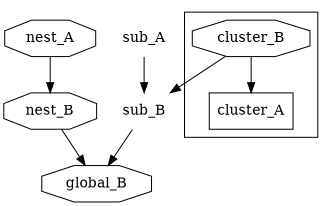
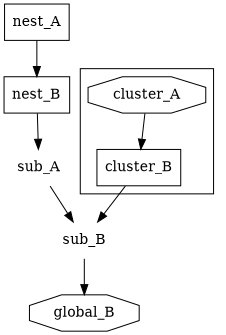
  digraph {
    node [shape=octagon]
-   nest_A
-   nest_B
+   nest_A [shape=box]
+   nest_B [shape=box]
    sub_A [shape=none]
    sub_B [shape=none]
-   cluster_A [shape=box]
-   cluster_B
+   cluster_A
+   cluster_B [shape=box]
    global_B
    subgraph sub_1 {
      nest_A
      nest_B
    }
    subgraph sub_2 {
      sub_A
      sub_B
    }
    subgraph cluster_3 {
      cluster_A
      cluster_B
    }
    nest_A -> nest_B
-   nest_B -> global_B
+   nest_B -> sub_A
    sub_A -> sub_B
    sub_B -> global_B
-   cluster_B -> cluster_A
+   cluster_A -> cluster_B
    cluster_B -> sub_B
  }
